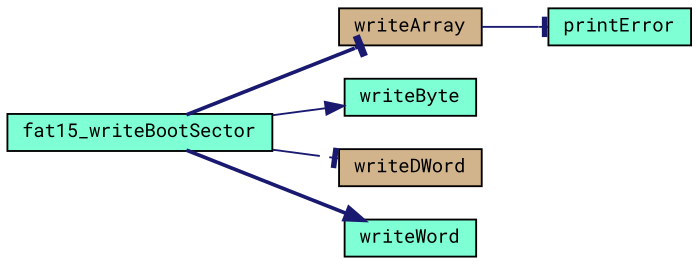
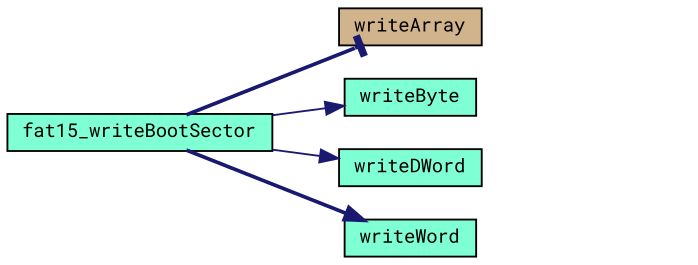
  digraph {
    fontname="Roboto Mono"
    rankdir=LR
    node [color=black fillcolor=aquamarine fontname="Roboto Mono" fontsize=10 shape=record style=filled]
    edge [arrowhead=normal color=midnightblue fontname="Roboto Mono" fontsize=10 labelfontname=Helvetica labelfontsize=10 style=solid]
    n1 [fontcolor=black height=0.2 label=fat15_writeBootSector width=0.4]
    n2 [fillcolor=tan height=0.2 label=writeArray width=0.4]
    n3 [height=0.2 label=writeByte width=0.4]
-   n4 [fillcolor=tan height=0.2 label=writeDWord width=0.4]
+   n4 [height=0.2 label=writeDWord width=0.4]
    n5 [height=0.2 label=writeWord width=0.4]
-   n6 [height=0.2 label=printError width=0.4]
    n1 -> n2 [arrowhead=tee style=bold]
    n1 -> n3
-   n1 -> n4 [arrowhead=tee]
+   n1 -> n4
    n1 -> n5 [style=bold]
-   n2 -> n6 [arrowhead=tee]
  }
